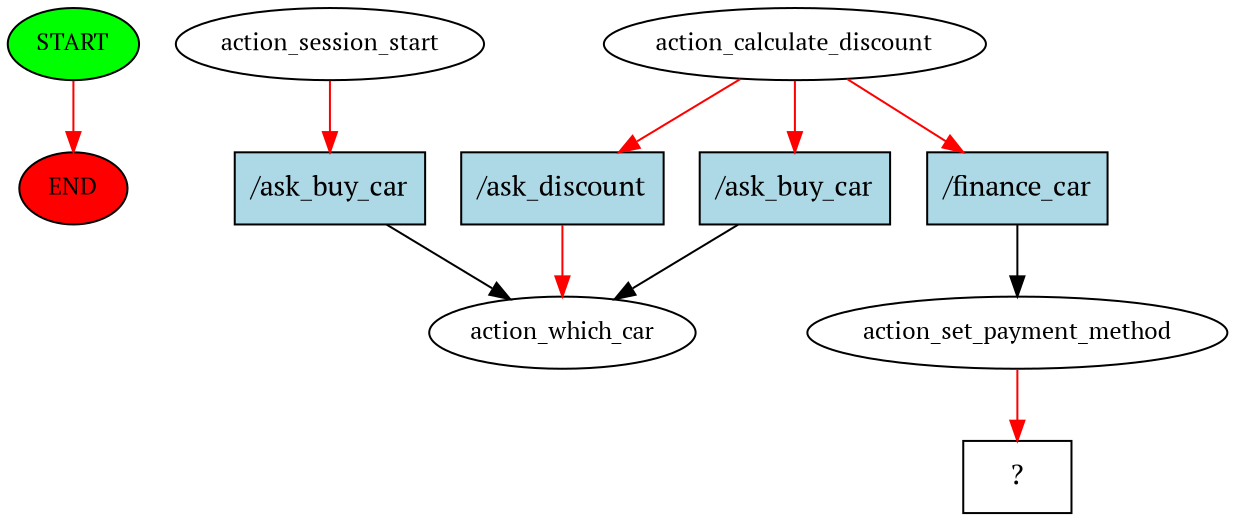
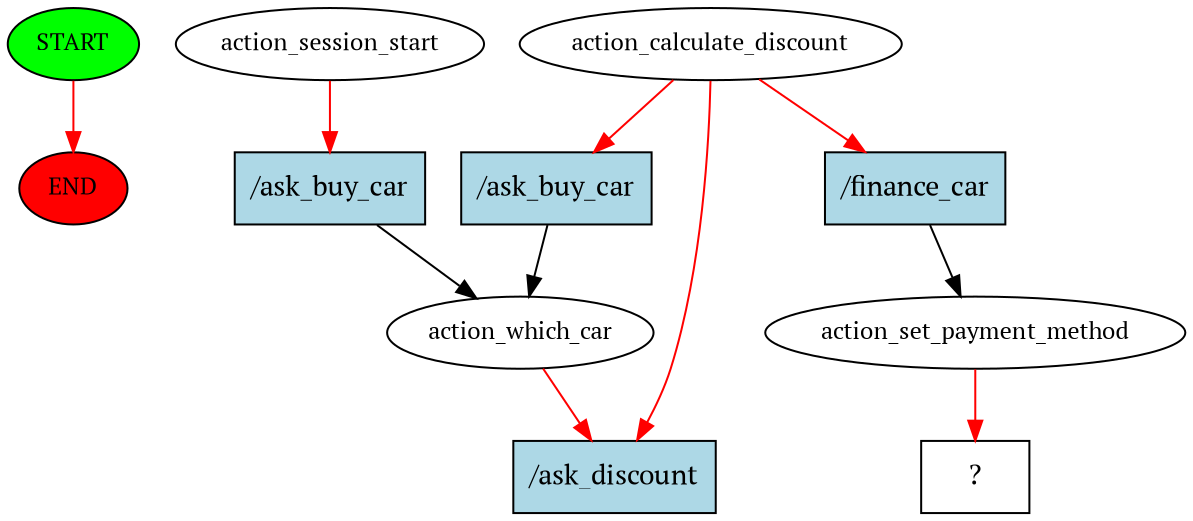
  digraph {
    fontname="PT Serif"
    node [fontname="PT Serif" fontsize=12 style=filled]
    edge [color=red fontname="PT Serif"]
    n1 [fillcolor=green label=START]
    n2 [fillcolor=red label=END]
    n3 [label=action_session_start style=""]
    n4 [fillcolor=lightblue label="/ask_buy_car" shape=rect fontsize=""]
    n5 [label=action_which_car style=""]
    n6 [fillcolor=lightblue label="/ask_discount" shape=rect fontsize=""]
    n7 [label=action_calculate_discount style=""]
    n8 [fillcolor=lightblue label="/ask_buy_car" shape=rect fontsize=""]
    n9 [fillcolor=lightblue label="/finance_car" shape=rect fontsize=""]
    n10 [label=action_set_payment_method style=""]
    n11 [label="  ?  " shape=rect fontsize="" style=""]
    n1 -> n2
    n3 -> n4
    n4 -> n5 [color=black]
-   n6 -> n5
+   n5 -> n6
    n7 -> n6
    n7 -> n8
    n7 -> n9
    n8 -> n5 [color=black]
    n9 -> n10 [color=black]
    n10 -> n11
  }
